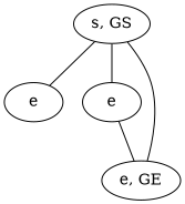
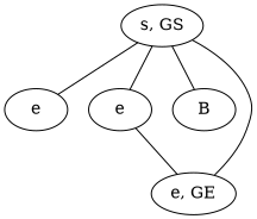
  graph {
    n1 [label="s, GS"]
    n2 [label=e]
    n3 [label=e]
+   n4 [label=B]
    n5 [label="e, GE"]
    n1 -- n2
    n1 -- n3
+   n1 -- n4
    n1 -- n5
    n3 -- n5
  }
